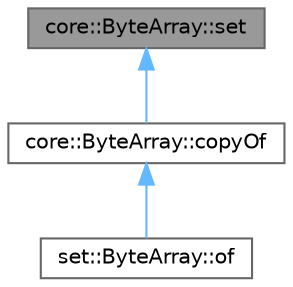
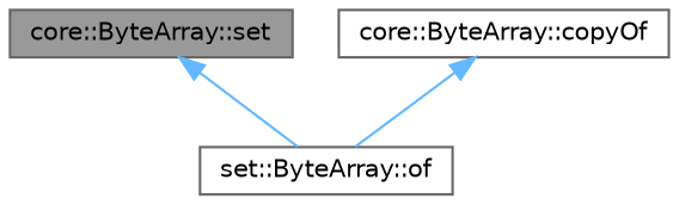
  digraph {
    rankdir=TB
    node [color=grey40 fillcolor=white fontname=Helvetica fontsize=10 shape=box style=filled]
    edge [color=steelblue1 dir=back fontname=Helvetica fontsize=10 labelfontname=Helvetica labelfontsize=10 style=solid]
    n1 [color=gray40 fillcolor=grey60 fontcolor=black height=0.2 label="core::ByteArray::set" width=0.4]
    n2 [height=0.2 label="core::ByteArray::copyOf" width=0.4]
    n3 [height=0.2 label="set::ByteArray::of" width=0.4]
-   n1 -> n2
+   n1 -> n3
    n2 -> n3
  }
